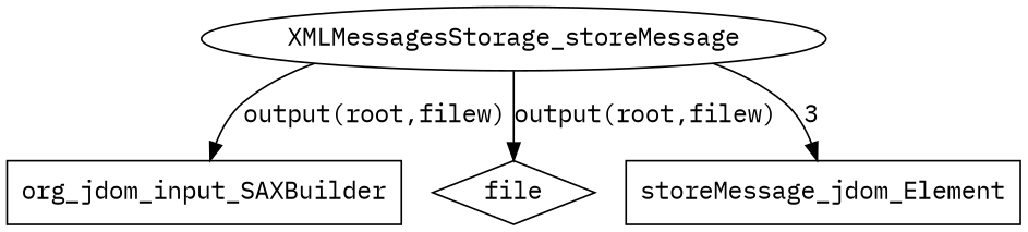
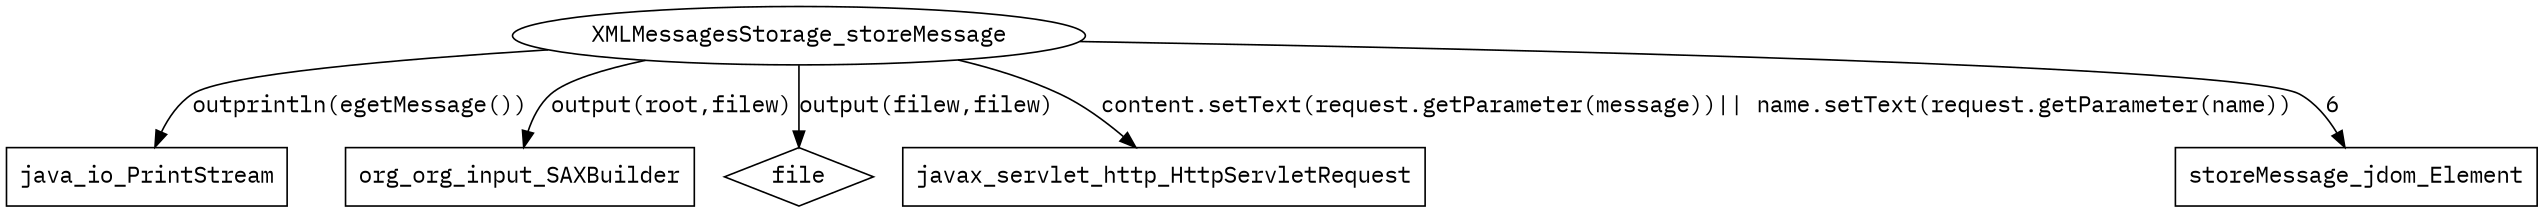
  digraph {
    fontname="IBM Plex Mono"
    node [fontname="IBM Plex Mono" shape=box]
    edge [fontname="IBM Plex Mono"]
    XMLMessagesStorage_storeMessage [shape=ellipse]
-   org_jdom_input_SAXBuilder
+   java_io_PrintStream
+   org_jdom_input_SAXBuilder [label=org_org_input_SAXBuilder]
    file [shape=diamond]
+   javax_servlet_http_HttpServletRequest
    n6 [label=storeMessage_jdom_Element]
+   XMLMessagesStorage_storeMessage -> java_io_PrintStream [label="outprintln(egetMessage())"]
    XMLMessagesStorage_storeMessage -> org_jdom_input_SAXBuilder [label="output(root,filew)"]
-   XMLMessagesStorage_storeMessage -> file [label="output(root,filew)"]
-   XMLMessagesStorage_storeMessage -> n6 [label=3]
+   XMLMessagesStorage_storeMessage -> file [label="output(filew,filew)"]
+   XMLMessagesStorage_storeMessage -> javax_servlet_http_HttpServletRequest [label="content.setText(request.getParameter(message))|| name.setText(request.getParameter(name))"]
+   XMLMessagesStorage_storeMessage -> n6 [label=6]
  }
